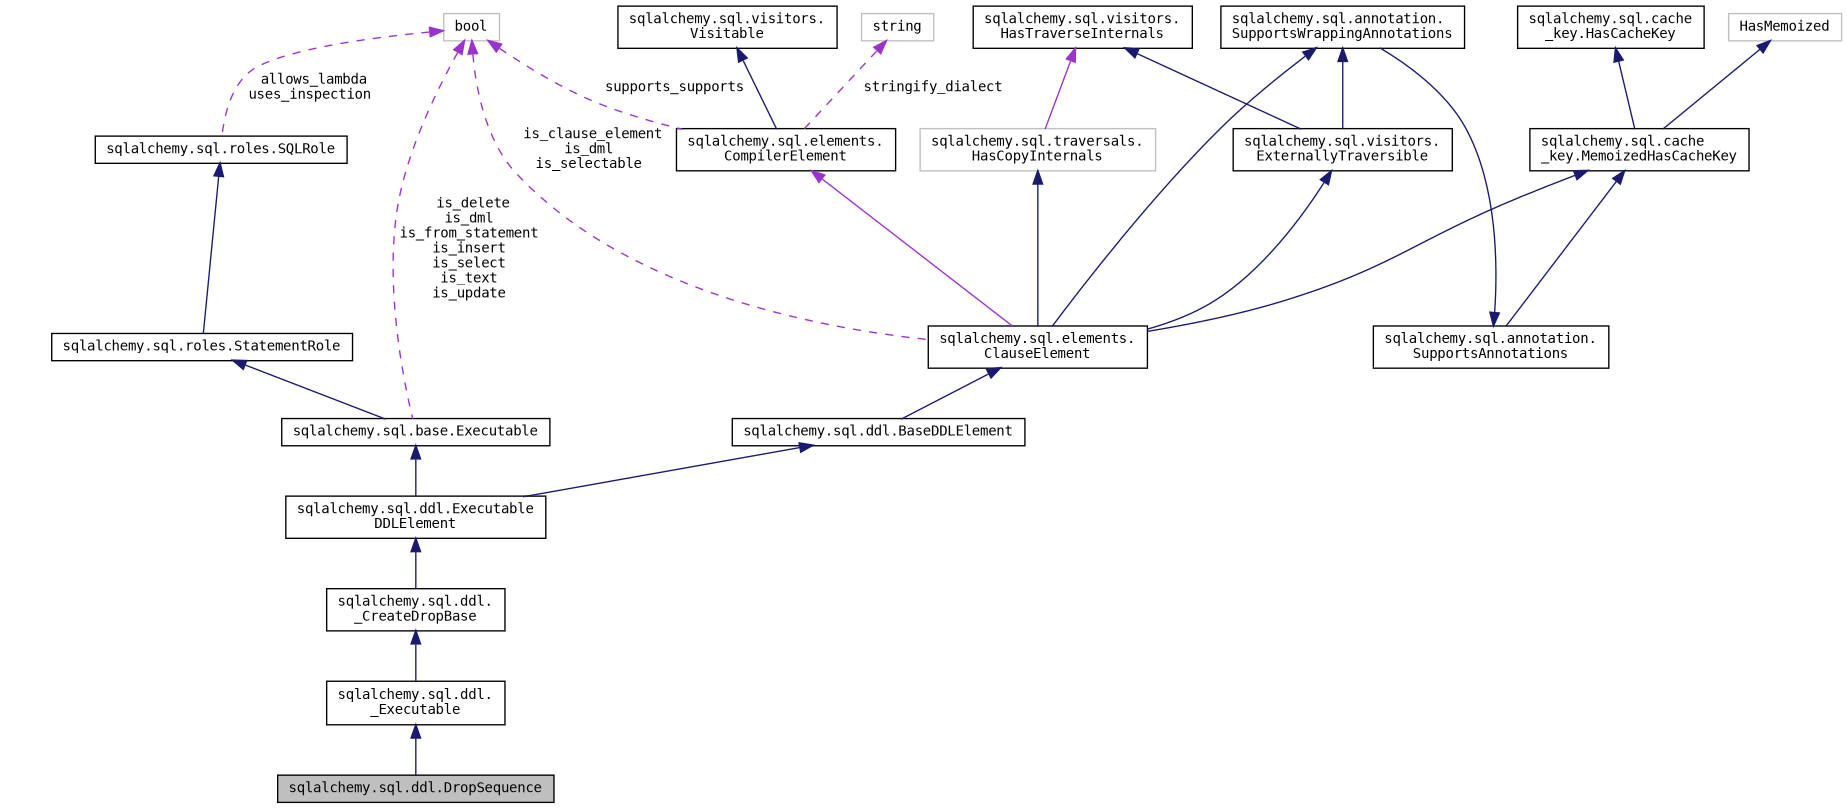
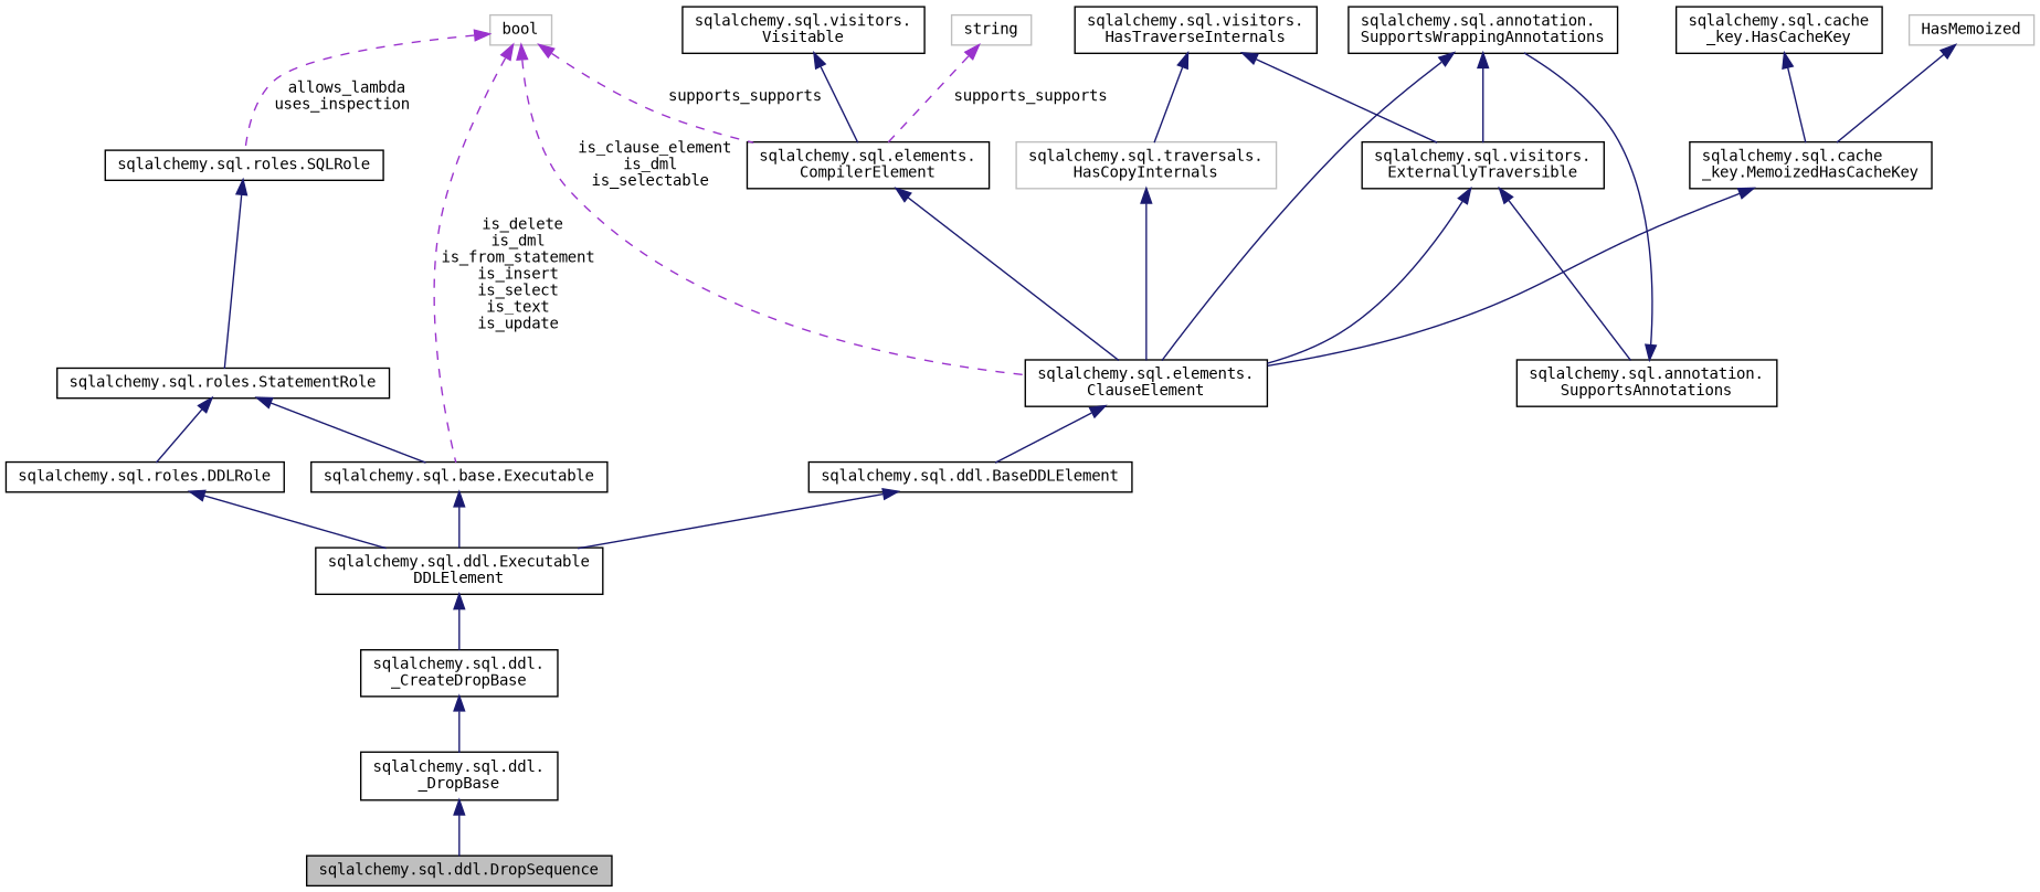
  digraph {
    fontname="DejaVu Sans Mono"
    rankdir=TB
    node [color=black fillcolor=white fontname="DejaVu Sans Mono" fontsize=10 shape=record style=filled]
    edge [color=midnightblue dir=back fontname="DejaVu Sans Mono" fontsize=10 labelfontname=Helvetica labelfontsize=10 style=solid]
    n1 [fillcolor=grey75 fontcolor=black height=0.2 label="sqlalchemy.sql.ddl.DropSequence" width=0.4]
-   n2 [height=0.2 label="sqlalchemy.sql.ddl.\l_Executable" width=0.4]
+   n2 [height=0.2 label="sqlalchemy.sql.ddl.\l_DropBase" width=0.4]
    n3 [height=0.2 label="sqlalchemy.sql.ddl.\l_CreateDropBase" width=0.4]
    n4 [height=0.2 label="sqlalchemy.sql.ddl.Executable\lDDLElement" width=0.4]
+   n5 [height=0.2 label="sqlalchemy.sql.roles.DDLRole" width=0.4]
    n6 [height=0.2 label="sqlalchemy.sql.roles.StatementRole" width=0.4]
    n7 [height=0.2 label="sqlalchemy.sql.base.Executable" width=0.4]
    n8 [height=0.2 label="sqlalchemy.sql.roles.SQLRole" width=0.4]
    n9 [color=grey75 height=0.2 label=bool width=0.4]
    n10 [height=0.2 label="sqlalchemy.sql.elements.\lClauseElement" width=0.4]
    n11 [height=0.2 label="sqlalchemy.sql.elements.\lCompilerElement" width=0.4]
    n12 [height=0.2 label="sqlalchemy.sql.ddl.BaseDDLElement" width=0.4]
    n13 [height=0.2 label="sqlalchemy.sql.annotation.\lSupportsWrappingAnnotations" width=0.4]
    n14 [height=0.2 label="sqlalchemy.sql.visitors.\lExternallyTraversible" width=0.4]
    n15 [height=0.2 label="sqlalchemy.sql.annotation.\lSupportsAnnotations" width=0.4]
    n16 [height=0.2 label="sqlalchemy.sql.visitors.\lHasTraverseInternals" width=0.4]
    n17 [color=grey75 height=0.2 label="sqlalchemy.sql.traversals.\lHasCopyInternals" width=0.4]
    n18 [height=0.2 label="sqlalchemy.sql.visitors.\lVisitable" width=0.4]
    n19 [height=0.2 label="sqlalchemy.sql.cache\l_key.MemoizedHasCacheKey" width=0.4]
    n20 [height=0.2 label="sqlalchemy.sql.cache\l_key.HasCacheKey" width=0.4]
    n21 [color=grey75 height=0.2 label=HasMemoized width=0.4]
    n22 [color=grey75 height=0.2 label=string width=0.4]
    n2 -> n1
    n3 -> n2
    n4 -> n3
+   n5 -> n4
+   n6 -> n5
    n6 -> n7
    n7 -> n4
    n8 -> n6
    n9 -> n7 [color=darkorchid3 label=" is_delete\nis_dml\nis_from_statement\nis_insert\nis_select\nis_text\nis_update" style=dashed]
    n9 -> n8 [color=darkorchid3 label=" allows_lambda\nuses_inspection" style=dashed]
    n9 -> n10 [color=darkorchid3 label=" is_clause_element\nis_dml\nis_selectable" style=dashed]
    n9 -> n11 [color=darkorchid3 label=" supports_supports" style=dashed]
    n10 -> n12
-   n11 -> n10 [color=darkorchid3]
+   n11 -> n10
    n12 -> n4
    n13 -> n10
    n13 -> n14
    n14 -> n10
-   n19 -> n15
+   n14 -> n15
    n15 -> n13
    n16 -> n14
-   n16 -> n17 [color=darkorchid3]
+   n16 -> n17
    n17 -> n10
    n18 -> n11
    n19 -> n10
    n20 -> n19
    n21 -> n19
-   n22 -> n11 [color=darkorchid3 label=" stringify_dialect" style=dashed]
+   n22 -> n11 [color=darkorchid3 label=" supports_supports" style=dashed]
  }
